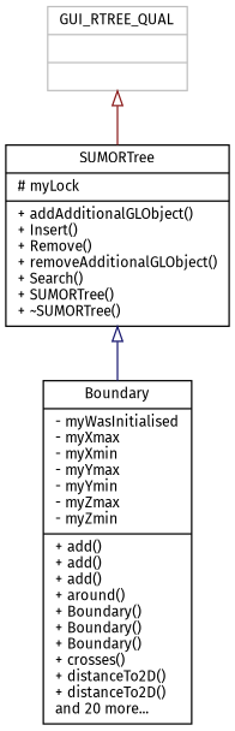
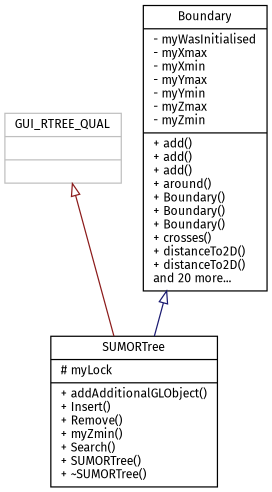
  digraph {
    fontname="Fira Sans"
    node [color=black fillcolor=white fontname="Fira Sans" fontsize=10 shape=record style=filled]
    edge [arrowtail=onormal dir=back fontname="Fira Sans" fontsize=10 labelfontname=Helvetica labelfontsize=10 style=solid]
-   n1 [height=0.2 label="{SUMORTree\n|# myLock\l|+ addAdditionalGLObject()\l+ Insert()\l+ Remove()\l+ removeAdditionalGLObject()\l+ Search()\l+ SUMORTree()\l+ ~SUMORTree()\l}" width=0.4]
+   n1 [height=0.2 label="{SUMORTree\n|# myLock\l|+ addAdditionalGLObject()\l+ Insert()\l+ Remove()\l+ myZmin()\l+ Search()\l+ SUMORTree()\l+ ~SUMORTree()\l}" width=0.4]
    n2 [color=grey75 height=0.2 label="{GUI_RTREE_QUAL\n||}" width=0.4]
    n3 [height=0.2 label="{Boundary\n|- myWasInitialised\l- myXmax\l- myXmin\l- myYmax\l- myYmin\l- myZmax\l- myZmin\l|+ add()\l+ add()\l+ add()\l+ around()\l+ Boundary()\l+ Boundary()\l+ Boundary()\l+ crosses()\l+ distanceTo2D()\l+ distanceTo2D()\land 20 more...\l}" width=0.4]
    n2 -> n1 [color=firebrick4]
-   n1 -> n3 [color=midnightblue]
+   n3 -> n1 [color=midnightblue]
  }
